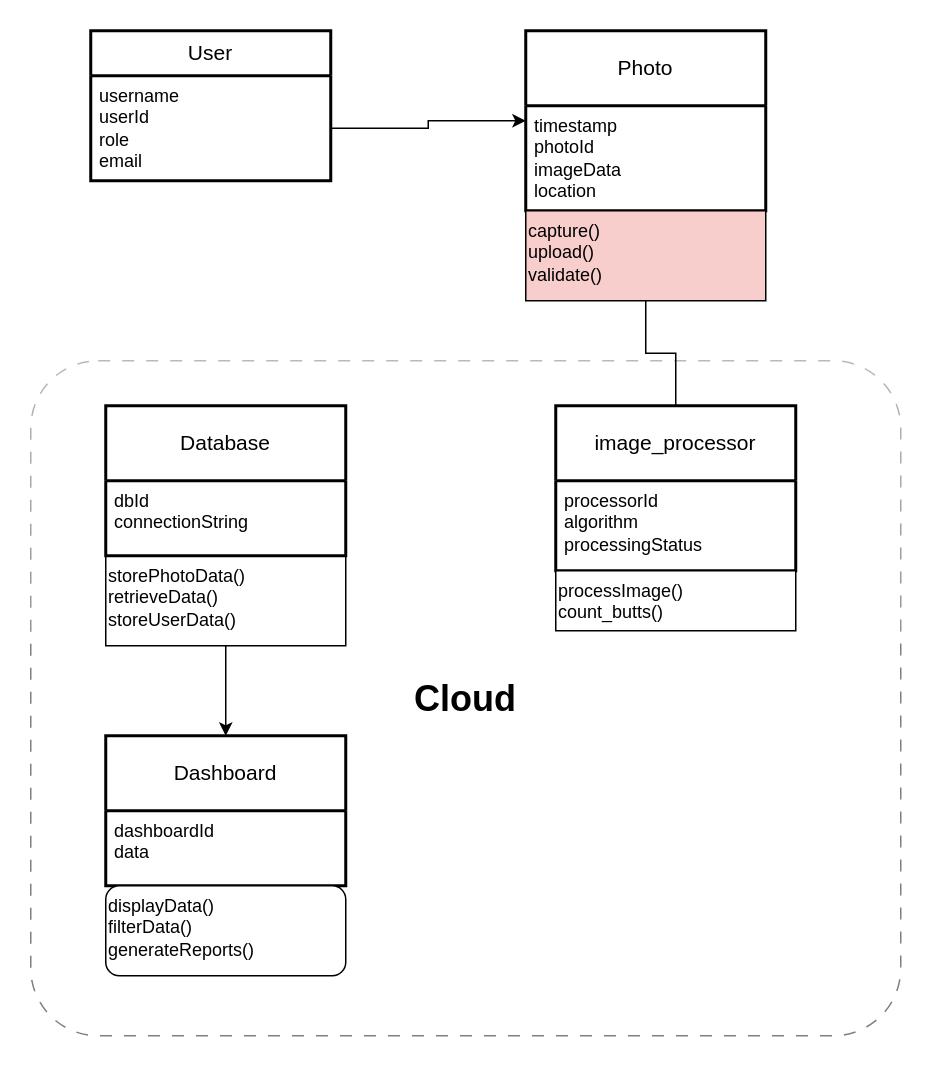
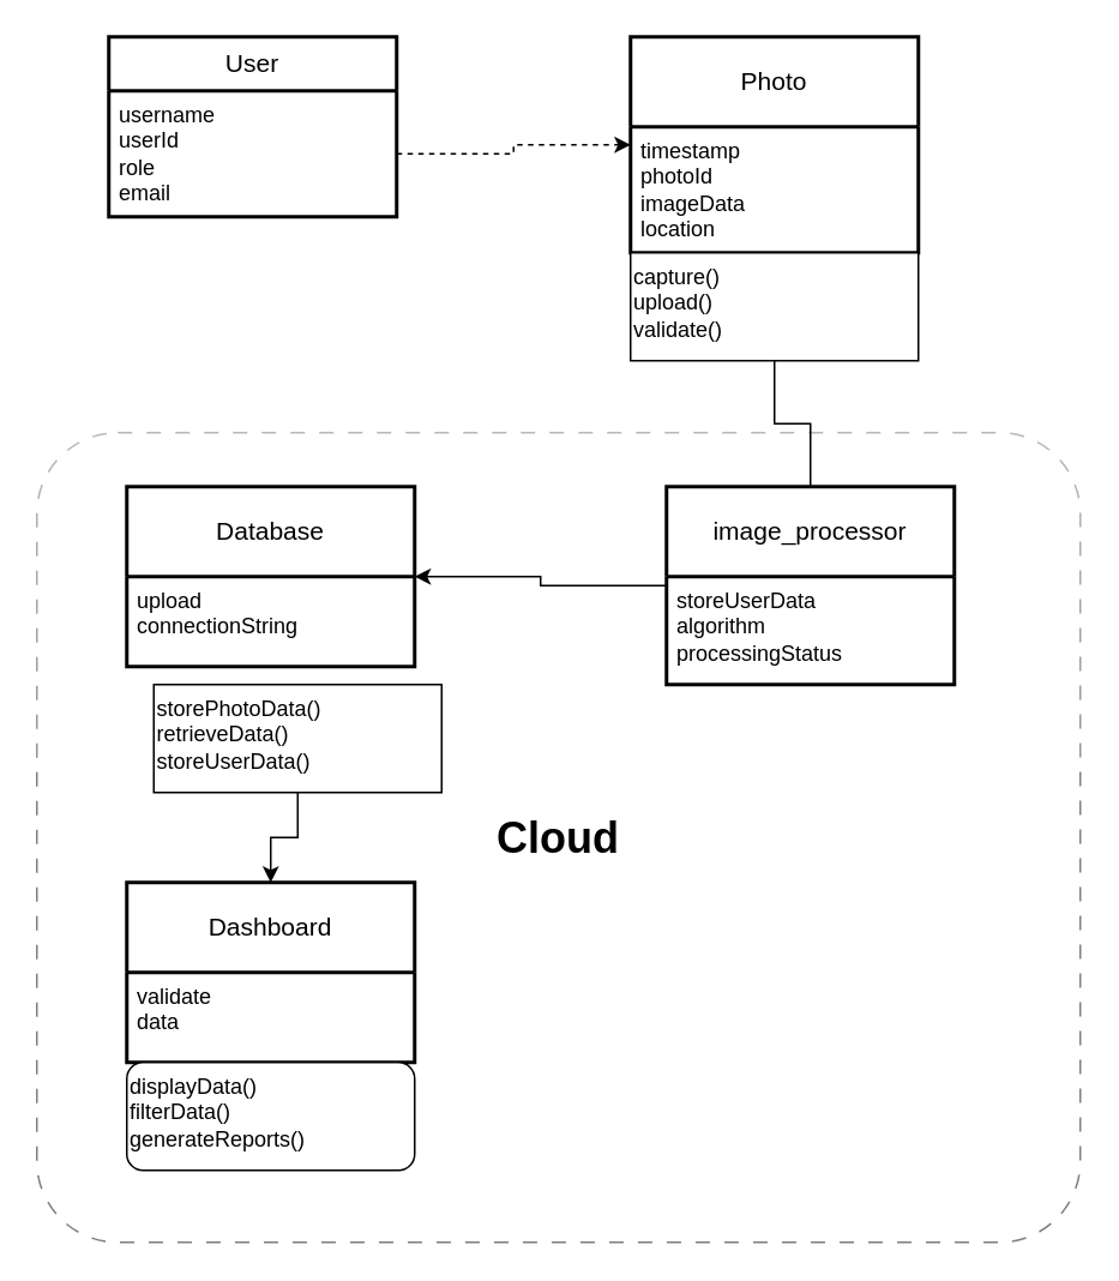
  <mxCell id="0" />
  <mxCell id="1" parent="0" />
  <mxCell id="2" value="User" style="swimlane;childLayout=stackLayout;horizontal=1;startSize=30;horizontalStack=0;rounded=0;fontSize=14;fontStyle=0;strokeWidth=2;resizeParent=0;resizeLast=1;shadow=0;dashed=0;align=center;arcSize=4;whiteSpace=wrap;html=1;" vertex="1" parent="1"><mxGeometry x="60" y="20" width="160" height="100" as="geometry" /></mxCell>
  <mxCell id="3" value="username&lt;br&gt;userId&lt;div&gt;role&lt;/div&gt;&lt;div&gt;email&lt;/div&gt;" style="align=left;strokeColor=none;fillColor=none;spacingLeft=4;fontSize=12;verticalAlign=top;resizable=0;rotatable=0;part=1;html=1;" vertex="1" parent="2"><mxGeometry y="30" width="160" height="70" as="geometry" /></mxCell>
  <mxCell id="4" value="&lt;h1 style=&quot;line-height: 100%;&quot;&gt;Cloud&lt;/h1&gt;" style="rounded=1;arcSize=10;whiteSpace=wrap;html=1;align=center;glass=1;shadow=0;dashed=1;dashPattern=8 8;opacity=50;" vertex="1" parent="1"><mxGeometry x="20" y="240" width="580" height="450" as="geometry" /></mxCell>
  <mxCell id="5" value="" style="group;align=left;verticalAlign=top;" vertex="1" connectable="0" parent="1"><mxGeometry x="350" y="20" width="160" height="180" as="geometry" /></mxCell>
  <mxCell id="6" value="Photo" style="swimlane;childLayout=stackLayout;horizontal=1;startSize=50;horizontalStack=0;rounded=0;fontSize=14;fontStyle=0;strokeWidth=2;resizeParent=0;resizeLast=1;shadow=0;dashed=0;align=center;arcSize=4;whiteSpace=wrap;html=1;" vertex="1" parent="5"><mxGeometry width="160" height="120" as="geometry" /></mxCell>
  <mxCell id="7" value="timestamp&lt;div&gt;photoId&lt;/div&gt;&lt;div&gt;imageData&lt;/div&gt;&lt;div&gt;location&lt;/div&gt;" style="align=left;strokeColor=none;fillColor=none;spacingLeft=4;fontSize=12;verticalAlign=top;resizable=0;rotatable=0;part=1;html=1;" vertex="1" parent="6"><mxGeometry y="50" width="160" height="70" as="geometry" /></mxCell>
- <mxCell id="8" value="capture()&lt;div&gt;upload()&lt;/div&gt;&lt;div&gt;validate()&lt;/div&gt;" style="whiteSpace=wrap;html=1;align=left;verticalAlign=top;fillColor=#f8cecc;" vertex="1" parent="5"><mxGeometry y="120" width="160" height="60" as="geometry" /></mxCell>
+ <mxCell id="8" value="capture()&lt;div&gt;upload()&lt;/div&gt;&lt;div&gt;validate()&lt;/div&gt;" style="whiteSpace=wrap;html=1;align=left;verticalAlign=top;" vertex="1" parent="5"><mxGeometry y="120" width="160" height="60" as="geometry" /></mxCell>
  <mxCell id="9" value="" style="group;align=left;verticalAlign=top;" vertex="1" connectable="0" parent="1"><mxGeometry x="370" y="270" width="160" height="180" as="geometry" /></mxCell>
  <mxCell id="10" value="" style="group" vertex="1" connectable="0" parent="9"><mxGeometry width="160" height="150" as="geometry" /></mxCell>
  <mxCell id="11" value="image_processor" style="swimlane;childLayout=stackLayout;horizontal=1;startSize=50;horizontalStack=0;rounded=0;fontSize=14;fontStyle=0;strokeWidth=2;resizeParent=0;resizeLast=1;shadow=0;dashed=0;align=center;arcSize=4;whiteSpace=wrap;html=1;" vertex="1" parent="10"><mxGeometry width="160" height="110" as="geometry" /></mxCell>
- <mxCell id="12" value="processorId&lt;div&gt;algorithm&lt;/div&gt;&lt;div&gt;processingStatus&lt;/div&gt;" style="align=left;strokeColor=none;fillColor=none;spacingLeft=4;fontSize=12;verticalAlign=top;resizable=0;rotatable=0;part=1;html=1;" vertex="1" parent="11"><mxGeometry y="50" width="160" height="60" as="geometry" /></mxCell>
- <mxCell id="13" value="processImage()&lt;div&gt;count_butts()&lt;/div&gt;" style="whiteSpace=wrap;html=1;align=left;verticalAlign=top;" vertex="1" parent="10"><mxGeometry y="110" width="160" height="40" as="geometry" /></mxCell>
+ <mxCell id="12" value="storeUserData&lt;div&gt;algorithm&lt;/div&gt;&lt;div&gt;processingStatus&lt;/div&gt;" style="align=left;strokeColor=none;fillColor=none;spacingLeft=4;fontSize=12;verticalAlign=top;resizable=0;rotatable=0;part=1;html=1;" vertex="1" parent="11"><mxGeometry y="50" width="160" height="60" as="geometry" /></mxCell>
  <mxCell id="14" value="Dashboard" style="swimlane;childLayout=stackLayout;horizontal=1;startSize=50;horizontalStack=0;rounded=0;fontSize=14;fontStyle=0;strokeWidth=2;resizeParent=0;resizeLast=1;shadow=0;dashed=0;align=center;arcSize=4;whiteSpace=wrap;html=1;" vertex="1" parent="1"><mxGeometry x="70" y="490" width="160" height="100" as="geometry" /></mxCell>
- <mxCell id="15" value="dashboardId&lt;div&gt;data&lt;/div&gt;" style="align=left;strokeColor=none;fillColor=none;spacingLeft=4;fontSize=12;verticalAlign=top;resizable=0;rotatable=0;part=1;html=1;" vertex="1" parent="14"><mxGeometry y="50" width="160" height="50" as="geometry" /></mxCell>
+ <mxCell id="15" value="validate&lt;div&gt;data&lt;/div&gt;" style="align=left;strokeColor=none;fillColor=none;spacingLeft=4;fontSize=12;verticalAlign=top;resizable=0;rotatable=0;part=1;html=1;" vertex="1" parent="14"><mxGeometry y="50" width="160" height="50" as="geometry" /></mxCell>
  <mxCell id="16" value="displayData()&lt;div&gt;filterData()&lt;/div&gt;&lt;div&gt;generateReports()&lt;/div&gt;" style="whiteSpace=wrap;html=1;align=left;verticalAlign=top;rounded=1;" vertex="1" parent="1"><mxGeometry x="70" y="590" width="160" height="60" as="geometry" /></mxCell>
  <mxCell id="17" style="edgeStyle=orthogonalEdgeStyle;rounded=0;orthogonalLoop=1;jettySize=auto;html=1;" edge="1" parent="1" source="18" target="14"><mxGeometry relative="1" as="geometry" /></mxCell>
- <mxCell id="18" value="storePhotoData()&lt;div&gt;retrieveData()&lt;/div&gt;&lt;div&gt;storeUserData()&lt;/div&gt;" style="whiteSpace=wrap;html=1;align=left;verticalAlign=top;" vertex="1" parent="1"><mxGeometry x="70" y="370" width="160" height="60" as="geometry" /></mxCell>
+ <mxCell id="18" value="storePhotoData()&lt;div&gt;retrieveData()&lt;/div&gt;&lt;div&gt;storeUserData()&lt;/div&gt;" style="whiteSpace=wrap;html=1;align=left;verticalAlign=top;" vertex="1" parent="1"><mxGeometry x="85" y="380" width="160" height="60" as="geometry" /></mxCell>
  <mxCell id="19" value="Database" style="swimlane;childLayout=stackLayout;horizontal=1;startSize=50;horizontalStack=0;rounded=0;fontSize=14;fontStyle=0;strokeWidth=2;resizeParent=0;resizeLast=1;shadow=0;dashed=0;align=center;arcSize=4;whiteSpace=wrap;html=1;" vertex="1" parent="1"><mxGeometry x="70" y="270" width="160" height="100" as="geometry" /></mxCell>
- <mxCell id="20" value="dbId&lt;div&gt;connectionString&lt;/div&gt;" style="align=left;strokeColor=none;fillColor=none;spacingLeft=4;fontSize=12;verticalAlign=top;resizable=0;rotatable=0;part=1;html=1;" vertex="1" parent="19"><mxGeometry y="50" width="160" height="50" as="geometry" /></mxCell>
- <mxCell id="21" style="edgeStyle=orthogonalEdgeStyle;rounded=0;orthogonalLoop=1;jettySize=auto;html=1;" edge="1" parent="1" source="3" target="6"><mxGeometry relative="1" as="geometry" /></mxCell>
+ <mxCell id="20" value="upload&lt;div&gt;connectionString&lt;/div&gt;" style="align=left;strokeColor=none;fillColor=none;spacingLeft=4;fontSize=12;verticalAlign=top;resizable=0;rotatable=0;part=1;html=1;" vertex="1" parent="19"><mxGeometry y="50" width="160" height="50" as="geometry" /></mxCell>
+ <mxCell id="21" style="edgeStyle=orthogonalEdgeStyle;rounded=0;orthogonalLoop=1;jettySize=auto;html=1;dashed=1;" edge="1" parent="1" source="3" target="6"><mxGeometry relative="1" as="geometry" /></mxCell>
  <mxCell id="22" style="edgeStyle=orthogonalEdgeStyle;rounded=0;orthogonalLoop=1;jettySize=auto;html=1;endArrow=none;" edge="1" parent="1" source="8" target="11"><mxGeometry relative="1" as="geometry" /></mxCell>
+ <mxCell id="23" style="edgeStyle=orthogonalEdgeStyle;rounded=0;orthogonalLoop=1;jettySize=auto;html=1;" edge="1" parent="1" source="11" target="19"><mxGeometry relative="1" as="geometry" /></mxCell>
